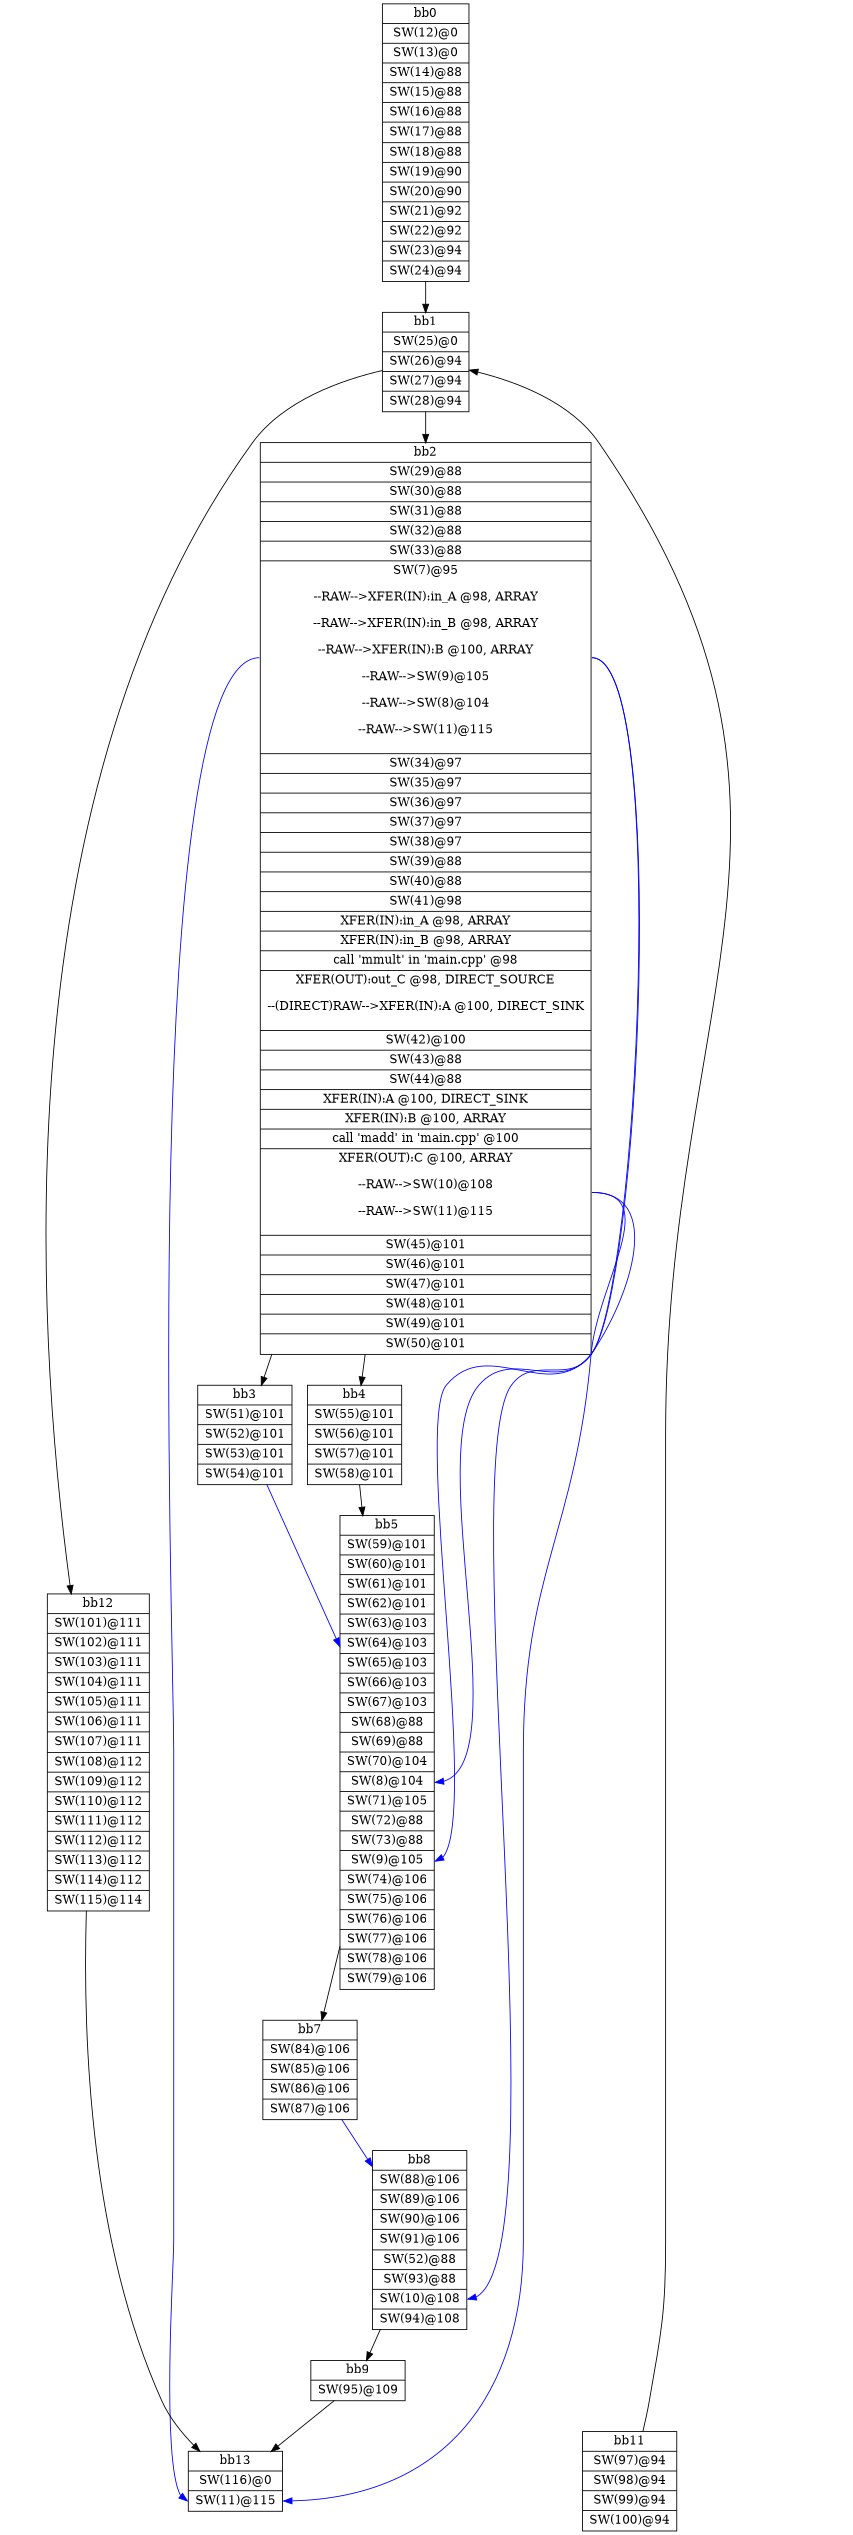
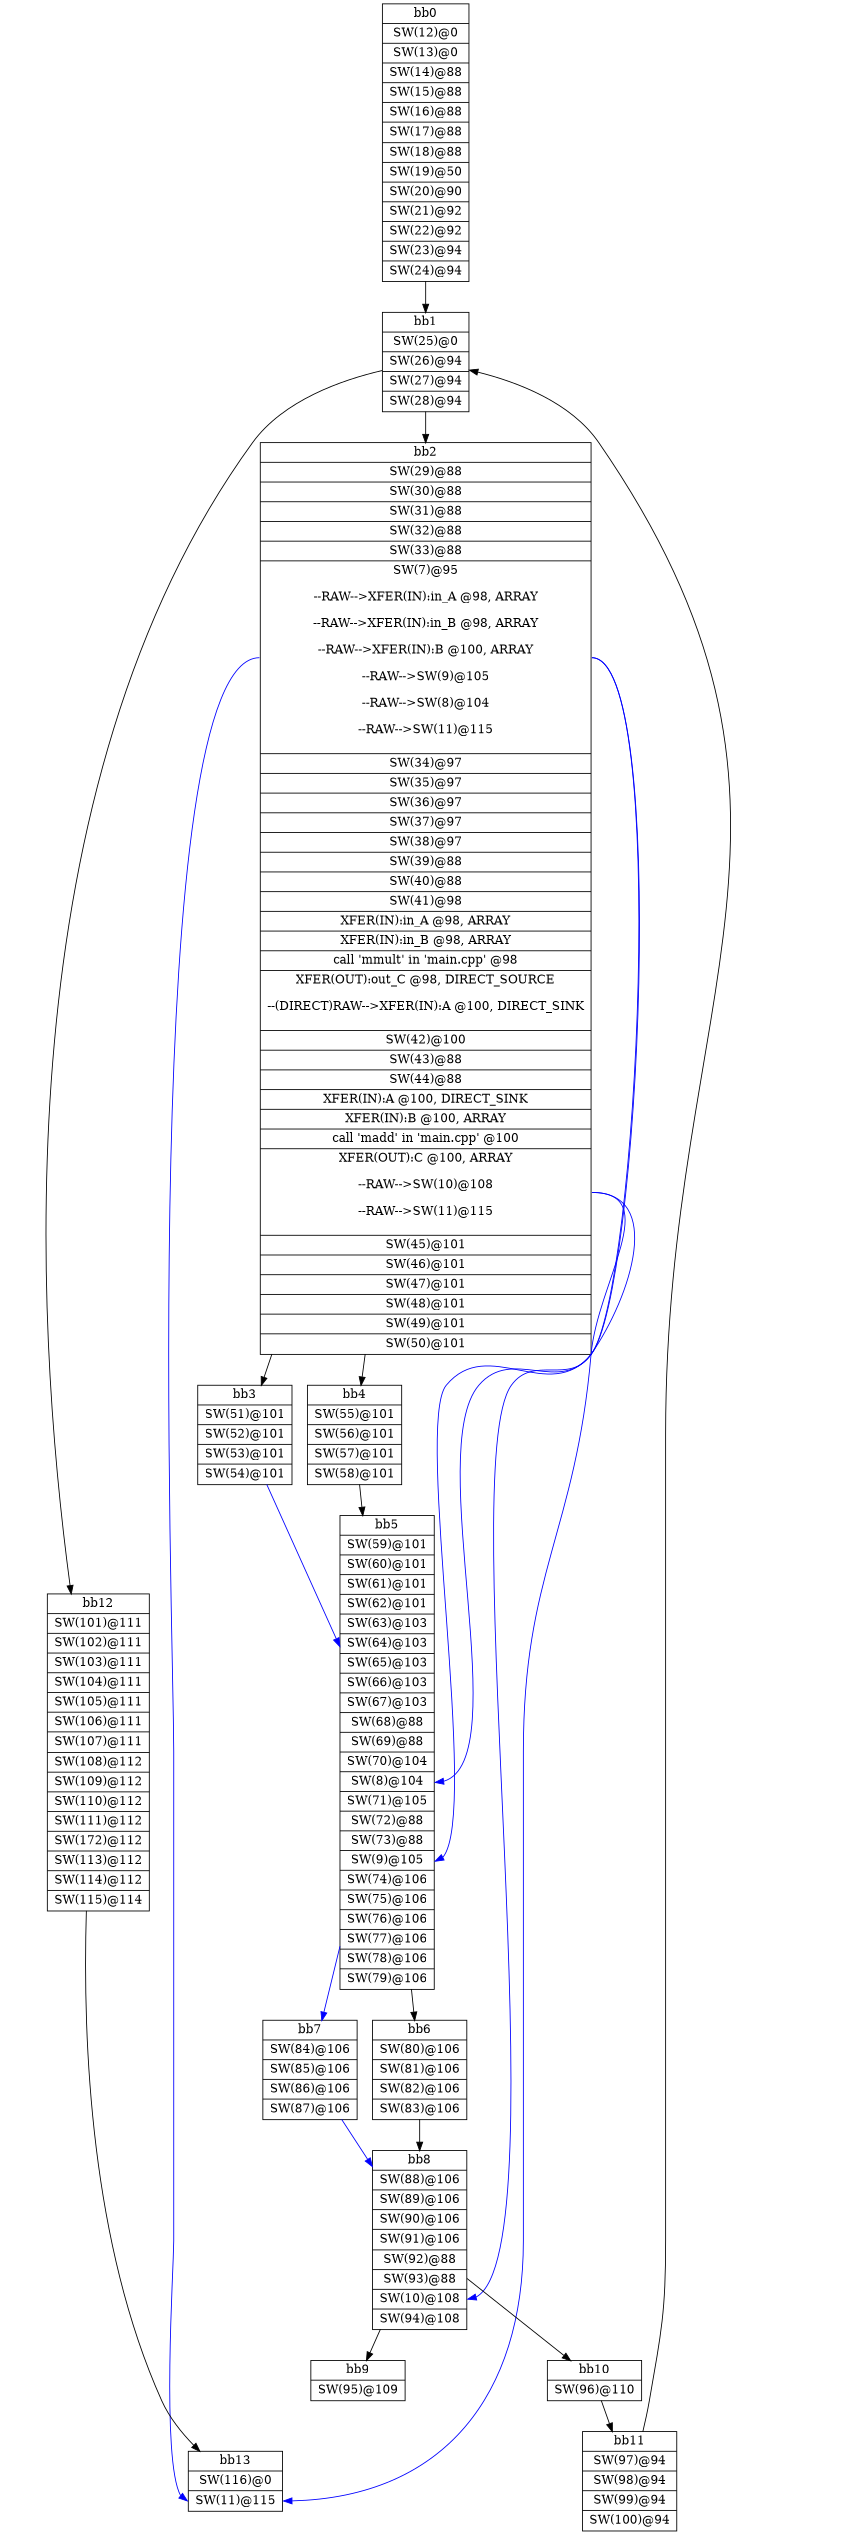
  digraph {
    node [shape=record]
-   n1 [label="{bb0|<x0000000000CAA420>SW(12)@0\n|<x0000000000CAA2C0>SW(13)@0\n|<x0000000000CAA0B0>SW(14)@88\n|<x0000000000CAA000>SW(15)@88\n|<x0000000000CAB1E0>SW(16)@88\n|<x0000000000CAB290>SW(17)@88\n|<x0000000000CAB340>SW(18)@88\n|<x0000000000CAB3F0>SW(19)@90\n|<x0000000000CAB4A0>SW(20)@90\n|<x0000000000CAB550>SW(21)@92\n|<x0000000000CAB600>SW(22)@92\n|<x0000000000CAB6B0>SW(23)@94\n|<x0000000000CAB760>SW(24)@94\n}"]
+   n1 [label="{bb0|<x0000000000CAA420>SW(12)@0\n|<x0000000000CAA2C0>SW(13)@0\n|<x0000000000CAA0B0>SW(14)@88\n|<x0000000000CAA000>SW(15)@88\n|<x0000000000CAB1E0>SW(16)@88\n|<x0000000000CAB290>SW(17)@88\n|<x0000000000CAB340>SW(18)@88\n|<x0000000000CAB3F0>SW(19)@50\n|<x0000000000CAB4A0>SW(20)@90\n|<x0000000000CAB550>SW(21)@92\n|<x0000000000CAB600>SW(22)@92\n|<x0000000000CAB6B0>SW(23)@94\n|<x0000000000CAB760>SW(24)@94\n}"]
    n2 [label="{bb1|<x0000000000CAB810>SW(25)@0\n|<x0000000000CAB8C0>SW(26)@94\n|<x0000000000CAB970>SW(27)@94\n|<x0000000000CABA20>SW(28)@94\n}"]
    n3 [label="{bb2|<x0000000000CABAD0>SW(29)@88\n|<x0000000000CABB80>SW(30)@88\n|<x0000000000CABC30>SW(31)@88\n|<x0000000000CABCE0>SW(32)@88\n|<x0000000000CABD90>SW(33)@88\n|<x0000000000CAA8F0>SW(7)@95\n\n--RAW--\>XFER(IN):in_A @98, ARRAY\n\n--RAW--\>XFER(IN):in_B @98, ARRAY\n\n--RAW--\>XFER(IN):B @100, ARRAY\n\n--RAW--\>SW(9)@105\n\n--RAW--\>SW(8)@104\n\n--RAW--\>SW(11)@115\n\n|<x0000000000CABE40>SW(34)@97\n|<x0000000000CABEF0>SW(35)@97\n|<x0000000000C941C0>SW(36)@97\n|<x0000000000C94740>SW(37)@97\n|<x0000000000C94690>SW(38)@97\n|<x0000000000C945E0>SW(39)@88\n|<x0000000000C94530>SW(40)@88\n|<x0000000000C94480>SW(41)@98\n|<x0000000001609A20>XFER(IN):in_A @98, ARRAY\n|<x0000000001609AE0>XFER(IN):in_B @98, ARRAY\n|<x0000000000CAF470>call 'mmult' in 'main.cpp' @98\n|<x0000000001609BA0>XFER(OUT):out_C @98, DIRECT_SOURCE\n\n--(DIRECT)RAW--\>XFER(IN):A @100, DIRECT_SINK\n\n|<x0000000000C943D0>SW(42)@100\n|<x0000000000C94320>SW(43)@88\n|<x0000000000C94270>SW(44)@88\n|<x0000000001609C60>XFER(IN):A @100, DIRECT_SINK\n|<x0000000001609D20>XFER(IN):B @100, ARRAY\n|<x0000000000CAF390>call 'madd' in 'main.cpp' @100\n|<x0000000001609DE0>XFER(OUT):C @100, ARRAY\n\n--RAW--\>SW(10)@108\n\n--RAW--\>SW(11)@115\n\n|<x0000000000C93AE0>SW(45)@101\n|<x0000000000C93820>SW(46)@101\n|<x0000000000C93560>SW(47)@101\n|<x0000000000C931F0>SW(48)@101\n|<x0000000000C93140>SW(49)@101\n|<x0000000000C93090>SW(50)@101\n}"]
-   n4 [label="{bb12|<x0000000001615BF0>SW(101)@111\n|<x0000000001615CA0>SW(102)@111\n|<x0000000001615D50>SW(103)@111\n|<x0000000001615E00>SW(104)@111\n|<x0000000001615EB0>SW(105)@111\n|<x0000000001615F60>SW(106)@111\n|<x0000000001616010>SW(107)@111\n|<x00000000016160C0>SW(108)@112\n|<x0000000001616170>SW(109)@112\n|<x0000000001616220>SW(110)@112\n|<x00000000016162D0>SW(111)@112\n|<x0000000001616380>SW(112)@112\n|<x0000000001616430>SW(113)@112\n|<x00000000016164E0>SW(114)@112\n|<x0000000001616590>SW(115)@114\n}"]
+   n4 [label="{bb12|<x0000000001615BF0>SW(101)@111\n|<x0000000001615CA0>SW(102)@111\n|<x0000000001615D50>SW(103)@111\n|<x0000000001615E00>SW(104)@111\n|<x0000000001615EB0>SW(105)@111\n|<x0000000001615F60>SW(106)@111\n|<x0000000001616010>SW(107)@111\n|<x00000000016160C0>SW(108)@112\n|<x0000000001616170>SW(109)@112\n|<x0000000001616220>SW(110)@112\n|<x00000000016162D0>SW(111)@112\n|<x0000000001616380>SW(172)@112\n|<x0000000001616430>SW(113)@112\n|<x00000000016164E0>SW(114)@112\n|<x0000000001616590>SW(115)@114\n}"]
    n5 [label="{bb3|<x0000000000C92F30>SW(51)@101\n|<x0000000000C92DD0>SW(52)@101\n|<x0000000000C92C70>SW(53)@101\n|<x0000000000C92BC0>SW(54)@101\n}"]
    n6 [label="{bb4|<x0000000000C92FE0>SW(55)@101\n|<x0000000000C92B10>SW(56)@101\n|<x0000000000C92A60>SW(57)@101\n|<x0000000000C9FC00>SW(58)@101\n}"]
    n7 [label="{bb5|<x0000000000C9FB50>SW(59)@101\n|<x0000000000C9FAA0>SW(60)@101\n|<x0000000000C9F9F0>SW(61)@101\n|<x0000000000C9F310>SW(62)@101\n|<x0000000000C9F260>SW(63)@103\n|<x0000000000C9F1B0>SW(64)@103\n|<x0000000000C9EB80>SW(65)@103\n|<x0000000000C9EAD0>SW(66)@103\n|<x0000000000C9EA20>SW(67)@103\n|<x0000000000C9E970>SW(68)@88\n|<x0000000000C9E8C0>SW(69)@88\n|<x0000000000C9E810>SW(70)@104\n|<x0000000000CAA840>SW(8)@104\n|<x0000000000C9E760>SW(71)@105\n|<x0000000000C31EE0>SW(72)@88\n|<x0000000000C31E30>SW(73)@88\n|<x0000000000CAA790>SW(9)@105\n|<x0000000000C31CD0>SW(74)@106\n|<x0000000000C31B70>SW(75)@106\n|<x0000000000C31AC0>SW(76)@106\n|<x0000000000C31A10>SW(77)@106\n|<x0000000000C31960>SW(78)@106\n|<x0000000000C31750>SW(79)@106\n}"]
-   n8 [label="{bb8|<x0000000001615300>SW(88)@106\n|<x00000000016153B0>SW(89)@106\n|<x0000000001615460>SW(90)@106\n|<x0000000001615510>SW(91)@106\n|<x00000000016155C0>SW(52)@88\n|<x0000000001615670>SW(93)@88\n|<x0000000000CAA6E0>SW(10)@108\n|<x0000000001615720>SW(94)@108\n}"]
+   n8 [label="{bb8|<x0000000001615300>SW(88)@106\n|<x00000000016153B0>SW(89)@106\n|<x0000000001615460>SW(90)@106\n|<x0000000001615510>SW(91)@106\n|<x00000000016155C0>SW(92)@88\n|<x0000000001615670>SW(93)@88\n|<x0000000000CAA6E0>SW(10)@108\n|<x0000000001615720>SW(94)@108\n}"]
    n9 [label="{bb13|<x0000000001616640>SW(116)@0\n|<x0000000000CAA630>SW(11)@115\n}"]
+   n10 [label="{bb6|<x0000000000C316A0>SW(80)@106\n|<x0000000000C315F0>SW(81)@106\n|<x0000000000C31540>SW(82)@106\n|<x0000000000C31490>SW(83)@106\n}"]
    n11 [label="{bb7|<x0000000001615040>SW(84)@106\n|<x00000000016150F0>SW(85)@106\n|<x00000000016151A0>SW(86)@106\n|<x0000000001615250>SW(87)@106\n}"]
    n12 [label="{bb9|<x00000000016157D0>SW(95)@109\n}"]
+   n13 [label="{bb10|<x0000000001615880>SW(96)@110\n}"]
    n14 [label="{bb11|<x0000000001615930>SW(97)@94\n|<x00000000016159E0>SW(98)@94\n|<x0000000001615A90>SW(99)@94\n|<x0000000001615B40>SW(100)@94\n}"]
    n1 -> n2
    n2 -> n3
    n2 -> n4
    n3 -> n5
    n3 -> n6
    n3 -> n7 [color=blue headport=x0000000000CAA790 tailport=x0000000000CAA8F0]
    n3 -> n7 [color=blue headport=x0000000000CAA840 tailport=x0000000000CAA8F0]
    n3 -> n8 [color=blue headport=x0000000000CAA6E0 tailport=x0000000001609DE0]
    n3 -> n9 [color=blue headport=x0000000000CAA630 tailport=x0000000000CAA8F0]
    n3 -> n9 [color=blue headport=x0000000000CAA630 tailport=x0000000001609DE0]
    n4 -> n9
    n5 -> n7 [color=blue]
    n6 -> n7
-   n7 -> n11
+   n7 -> n10
+   n7 -> n11 [color=blue]
    n8 -> n12
+   n8 -> n13
+   n10 -> n8
    n11 -> n8 [color=blue]
-   n12 -> n9
+   n13 -> n14
    n14 -> n2
  }
